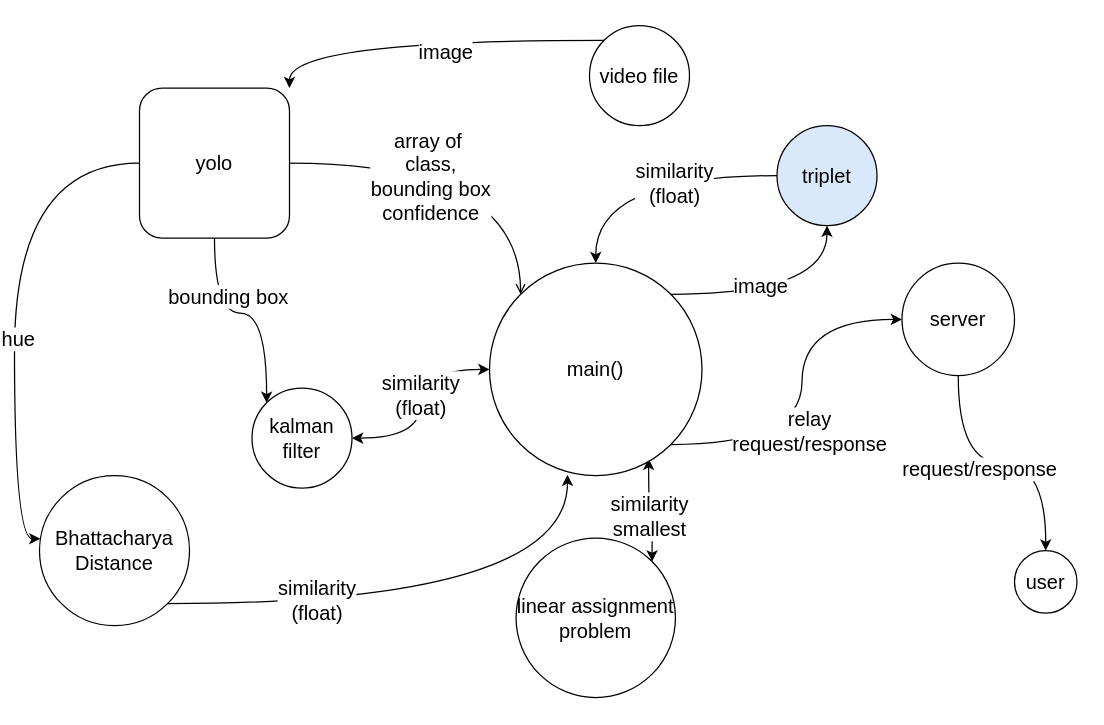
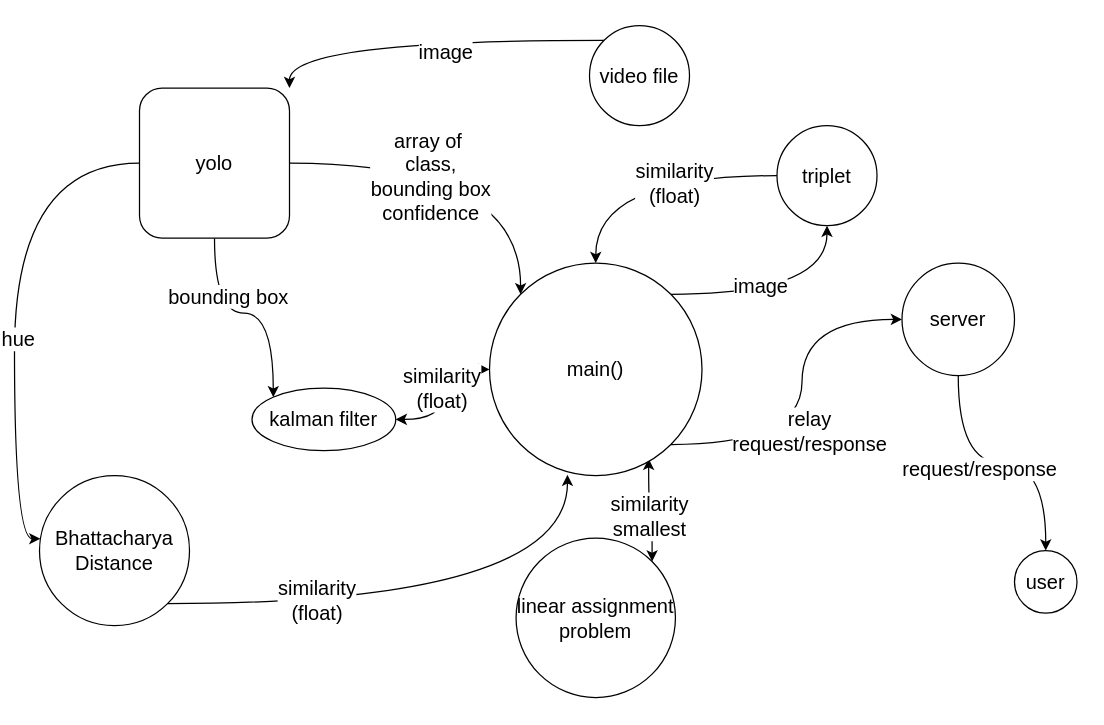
  <mxCell id="0" />
  <mxCell id="1" parent="0" />
- <mxCell id="2" style="edgeStyle=orthogonalEdgeStyle;rounded=0;orthogonalLoop=1;jettySize=auto;html=1;exitX=1;exitY=0.5;exitDx=0;exitDy=0;entryX=0;entryY=0;entryDx=0;entryDy=0;curved=1;spacing=2;fontSize=16;endArrow=open;" parent="1" source="8" target="30" edge="1"><mxGeometry relative="1" as="geometry" /></mxCell>
+ <mxCell id="2" style="edgeStyle=orthogonalEdgeStyle;rounded=0;orthogonalLoop=1;jettySize=auto;html=1;exitX=1;exitY=0.5;exitDx=0;exitDy=0;entryX=0;entryY=0;entryDx=0;entryDy=0;curved=1;spacing=2;fontSize=16;" parent="1" source="8" target="30" edge="1"><mxGeometry relative="1" as="geometry" /></mxCell>
  <mxCell id="3" value="&lt;font style=&quot;font-size: 16px;&quot;&gt;array of&amp;nbsp;&lt;br style=&quot;font-size: 16px;&quot;&gt;class,&lt;br style=&quot;font-size: 16px;&quot;&gt;bounding box&lt;br style=&quot;font-size: 16px;&quot;&gt;confidence&lt;/font&gt;" style="edgeLabel;html=1;align=center;verticalAlign=middle;resizable=0;points=[];spacing=2;fontSize=16;" parent="2" vertex="1" connectable="0"><mxGeometry x="-0.224" y="-10" relative="1" as="geometry"><mxPoint as="offset" /></mxGeometry></mxCell>
  <mxCell id="4" style="edgeStyle=orthogonalEdgeStyle;rounded=0;orthogonalLoop=1;jettySize=auto;html=1;entryX=0.006;entryY=0.421;entryDx=0;entryDy=0;exitX=0;exitY=0.5;exitDx=0;exitDy=0;entryPerimeter=0;curved=1;spacing=2;fontSize=16;" parent="1" source="8" target="33" edge="1"><mxGeometry relative="1" as="geometry" /></mxCell>
  <mxCell id="5" value="&lt;span style=&quot;font-size: 16px;&quot;&gt;hue&lt;/span&gt;" style="edgeLabel;html=1;align=center;verticalAlign=middle;resizable=0;points=[];spacing=2;fontSize=16;" parent="4" vertex="1" connectable="0"><mxGeometry x="0.139" y="2" relative="1" as="geometry"><mxPoint as="offset" /></mxGeometry></mxCell>
  <mxCell id="6" style="edgeStyle=orthogonalEdgeStyle;curved=1;rounded=0;orthogonalLoop=1;jettySize=auto;html=1;exitX=0.5;exitY=1;exitDx=0;exitDy=0;entryX=0;entryY=0;entryDx=0;entryDy=0;spacing=2;fontSize=16;" parent="1" source="8" target="19" edge="1"><mxGeometry relative="1" as="geometry" /></mxCell>
  <mxCell id="7" value="&lt;span style=&quot;font-size: 16px;&quot;&gt;bounding box&lt;br style=&quot;font-size: 16px;&quot;&gt;&lt;/span&gt;" style="edgeLabel;html=1;align=center;verticalAlign=middle;resizable=0;points=[];spacing=2;fontSize=16;" parent="6" vertex="1" connectable="0"><mxGeometry x="-0.475" y="10" relative="1" as="geometry"><mxPoint as="offset" /></mxGeometry></mxCell>
  <mxCell id="8" value="&lt;font style=&quot;font-size: 16px;&quot;&gt;yolo&lt;/font&gt;" style="whiteSpace=wrap;html=1;aspect=fixed;spacing=2;fontSize=16;rounded=1;" parent="1" vertex="1"><mxGeometry x="100" width="120" height="120" as="geometry" y="70" /></mxCell>
  <mxCell id="9" style="edgeStyle=orthogonalEdgeStyle;rounded=0;orthogonalLoop=1;jettySize=auto;html=1;exitX=1;exitY=0;exitDx=0;exitDy=0;entryX=0.749;entryY=0.92;entryDx=0;entryDy=0;entryPerimeter=0;curved=1;startArrow=classic;startFill=1;spacing=2;fontSize=16;" parent="1" source="11" target="30" edge="1"><mxGeometry relative="1" as="geometry" /></mxCell>
  <mxCell id="10" value="&lt;span style=&quot;font-size: 16px;&quot;&gt;similarity&lt;/span&gt;&lt;br style=&quot;font-size: 16px;&quot;&gt;&lt;span style=&quot;font-size: 16px;&quot;&gt;smallest&lt;/span&gt;" style="edgeLabel;html=1;align=center;verticalAlign=middle;resizable=0;points=[];spacing=2;fontSize=16;" parent="9" vertex="1" connectable="0"><mxGeometry x="-0.159" y="3" relative="1" as="geometry"><mxPoint as="offset" /></mxGeometry></mxCell>
  <mxCell id="11" value="&lt;font style=&quot;font-size: 16px;&quot;&gt;linear assignment&lt;br style=&quot;font-size: 16px;&quot;&gt;problem&lt;br style=&quot;font-size: 16px;&quot;&gt;&lt;/font&gt;" style="ellipse;whiteSpace=wrap;html=1;aspect=fixed;spacing=2;fontSize=16;" parent="1" vertex="1"><mxGeometry x="401.25" y="430" width="127.5" height="127.5" as="geometry" /></mxCell>
  <mxCell id="12" style="edgeStyle=orthogonalEdgeStyle;rounded=0;orthogonalLoop=1;jettySize=auto;html=1;exitX=0;exitY=0;exitDx=0;exitDy=0;entryX=1;entryY=0;entryDx=0;entryDy=0;curved=1;spacing=2;fontSize=16;" parent="1" source="15" target="8" edge="1"><mxGeometry relative="1" as="geometry" /></mxCell>
  <mxCell id="13" value="&lt;font style=&quot;font-size: 16px;&quot;&gt;image&lt;/font&gt;" style="edgeLabel;html=1;align=center;verticalAlign=middle;resizable=0;points=[];spacing=2;fontSize=16;" parent="12" vertex="1" connectable="0"><mxGeometry x="-0.123" y="9" relative="1" as="geometry"><mxPoint as="offset" /></mxGeometry></mxCell>
  <mxCell id="14" value="&lt;font style=&quot;font-size: 16px;&quot;&gt;&lt;br style=&quot;font-size: 16px;&quot;&gt;&lt;/font&gt;" style="edgeLabel;html=1;align=center;verticalAlign=middle;resizable=0;points=[];spacing=2;fontSize=16;" parent="12" vertex="1" connectable="0"><mxGeometry x="-0.123" y="9" relative="1" as="geometry"><mxPoint x="443.28" y="-20.71" as="offset" /></mxGeometry></mxCell>
  <mxCell id="15" value="&lt;font style=&quot;font-size: 16px;&quot;&gt;video file&lt;/font&gt;" style="ellipse;whiteSpace=wrap;html=1;aspect=fixed;spacing=2;fontSize=16;" parent="1" vertex="1"><mxGeometry x="460" y="20" width="80" height="80" as="geometry" /></mxCell>
  <mxCell id="16" value="&lt;font style=&quot;font-size: 16px;&quot;&gt;user&lt;/font&gt;" style="ellipse;whiteSpace=wrap;html=1;aspect=fixed;spacing=2;fontSize=16;" parent="1" vertex="1"><mxGeometry x="800" y="440" width="50" height="50" as="geometry" /></mxCell>
  <mxCell id="17" style="edgeStyle=orthogonalEdgeStyle;rounded=0;orthogonalLoop=1;jettySize=auto;html=1;exitX=1;exitY=0.5;exitDx=0;exitDy=0;entryX=0;entryY=0.5;entryDx=0;entryDy=0;curved=1;startArrow=classic;startFill=1;spacing=2;fontSize=16;" parent="1" source="19" target="30" edge="1"><mxGeometry relative="1" as="geometry" /></mxCell>
  <mxCell id="18" value="&lt;span style=&quot;font-size: 16px;&quot;&gt;similarity&lt;/span&gt;&lt;br style=&quot;font-size: 16px;&quot;&gt;&lt;span style=&quot;font-size: 16px;&quot;&gt;(float)&lt;/span&gt;" style="edgeLabel;html=1;align=center;verticalAlign=middle;resizable=0;points=[];spacing=2;fontSize=16;" parent="17" vertex="1" connectable="0"><mxGeometry x="0.09" y="1" relative="1" as="geometry"><mxPoint as="offset" /></mxGeometry></mxCell>
- <mxCell id="19" value="&lt;font style=&quot;font-size: 16px;&quot;&gt;kalman filter&lt;/font&gt;" style="ellipse;whiteSpace=wrap;html=1;aspect=fixed;spacing=2;fontSize=16;" parent="1" vertex="1"><mxGeometry x="190" y="310" width="80" height="80" as="geometry" /></mxCell>
+ <mxCell id="19" value="&lt;font style=&quot;font-size: 16px;&quot;&gt;kalman filter&lt;/font&gt;" style="ellipse;whiteSpace=wrap;html=1;aspect=fixed;spacing=2;fontSize=16;" parent="1" vertex="1"><mxGeometry x="190" y="310" width="115" height="50" as="geometry" /></mxCell>
  <mxCell id="20" style="edgeStyle=orthogonalEdgeStyle;curved=1;rounded=0;orthogonalLoop=1;jettySize=auto;html=1;exitX=0.5;exitY=1;exitDx=0;exitDy=0;startArrow=none;startFill=0;spacing=2;fontSize=16;" parent="1" source="22" target="16" edge="1"><mxGeometry relative="1" as="geometry" /></mxCell>
  <mxCell id="21" value="&lt;span style=&quot;font-size: 16px;&quot;&gt;request/response&lt;/span&gt;" style="edgeLabel;html=1;align=center;verticalAlign=middle;resizable=0;points=[];spacing=2;fontSize=16;" parent="20" vertex="1" connectable="0"><mxGeometry x="-0.184" y="-4" relative="1" as="geometry"><mxPoint as="offset" /></mxGeometry></mxCell>
  <mxCell id="22" value="&lt;font style=&quot;font-size: 16px;&quot;&gt;server&lt;/font&gt;" style="ellipse;whiteSpace=wrap;html=1;aspect=fixed;spacing=2;fontSize=16;" parent="1" vertex="1"><mxGeometry x="710" y="210" width="90" height="90" as="geometry" /></mxCell>
  <mxCell id="23" style="edgeStyle=orthogonalEdgeStyle;rounded=0;orthogonalLoop=1;jettySize=auto;html=1;exitX=0;exitY=0.5;exitDx=0;exitDy=0;entryX=0.5;entryY=0;entryDx=0;entryDy=0;curved=1;spacing=2;fontSize=16;" parent="1" source="25" target="30" edge="1"><mxGeometry relative="1" as="geometry"><mxPoint x="600" y="310" as="targetPoint" /></mxGeometry></mxCell>
  <mxCell id="24" value="&lt;font style=&quot;font-size: 16px;&quot;&gt;similarity&lt;br style=&quot;font-size: 16px;&quot;&gt;(float)&lt;/font&gt;" style="edgeLabel;html=1;align=center;verticalAlign=middle;resizable=0;points=[];spacing=2;fontSize=16;" parent="23" vertex="1" connectable="0"><mxGeometry x="-0.225" y="5" relative="1" as="geometry"><mxPoint as="offset" /></mxGeometry></mxCell>
- <mxCell id="25" value="&lt;font style=&quot;font-size: 16px;&quot;&gt;triplet&lt;/font&gt;" style="ellipse;whiteSpace=wrap;html=1;aspect=fixed;spacing=2;fontSize=16;fillColor=#dae8fc;" parent="1" vertex="1"><mxGeometry x="610" y="100" width="80" height="80" as="geometry" /></mxCell>
+ <mxCell id="25" value="&lt;font style=&quot;font-size: 16px;&quot;&gt;triplet&lt;/font&gt;" style="ellipse;whiteSpace=wrap;html=1;aspect=fixed;spacing=2;fontSize=16;" parent="1" vertex="1"><mxGeometry x="610" y="100" width="80" height="80" as="geometry" /></mxCell>
  <mxCell id="26" style="edgeStyle=orthogonalEdgeStyle;rounded=0;orthogonalLoop=1;jettySize=auto;html=1;exitX=1;exitY=0;exitDx=0;exitDy=0;entryX=0.5;entryY=1;entryDx=0;entryDy=0;curved=1;spacing=2;fontSize=16;" parent="1" source="30" target="25" edge="1"><mxGeometry relative="1" as="geometry" /></mxCell>
  <mxCell id="27" value="&lt;font style=&quot;font-size: 16px;&quot;&gt;image&lt;/font&gt;" style="edgeLabel;html=1;align=center;verticalAlign=middle;resizable=0;points=[];spacing=2;fontSize=16;" parent="26" vertex="1" connectable="0"><mxGeometry x="-0.215" y="7" relative="1" as="geometry"><mxPoint as="offset" /></mxGeometry></mxCell>
  <mxCell id="28" style="edgeStyle=orthogonalEdgeStyle;rounded=0;orthogonalLoop=1;jettySize=auto;html=1;exitX=1;exitY=1;exitDx=0;exitDy=0;entryX=0;entryY=0.5;entryDx=0;entryDy=0;curved=1;spacing=2;fontSize=16;" parent="1" source="30" target="22" edge="1"><mxGeometry relative="1" as="geometry" /></mxCell>
  <mxCell id="29" value="&lt;span style=&quot;font-size: 16px;&quot;&gt;relay &lt;br style=&quot;font-size: 16px;&quot;&gt;request/response&lt;/span&gt;" style="edgeLabel;html=1;align=center;verticalAlign=middle;resizable=0;points=[];spacing=2;fontSize=16;" parent="28" vertex="1" connectable="0"><mxGeometry x="-0.192" y="-5" relative="1" as="geometry"><mxPoint as="offset" /></mxGeometry></mxCell>
  <mxCell id="30" value="&lt;font style=&quot;font-size: 16px;&quot;&gt;main()&lt;/font&gt;" style="ellipse;whiteSpace=wrap;html=1;aspect=fixed;spacing=2;fontSize=16;" parent="1" vertex="1"><mxGeometry x="380" y="210" width="170" height="170" as="geometry" /></mxCell>
  <mxCell id="31" style="edgeStyle=orthogonalEdgeStyle;rounded=0;orthogonalLoop=1;jettySize=auto;html=1;exitX=1;exitY=1;exitDx=0;exitDy=0;entryX=0.367;entryY=0.996;entryDx=0;entryDy=0;curved=1;entryPerimeter=0;spacing=2;fontSize=16;" parent="1" source="33" target="30" edge="1"><mxGeometry relative="1" as="geometry" /></mxCell>
  <mxCell id="32" value="&lt;span style=&quot;font-size: 16px;&quot;&gt;similarity&lt;/span&gt;&lt;br style=&quot;font-size: 16px;&quot;&gt;&lt;span style=&quot;font-size: 16px;&quot;&gt;(float)&lt;/span&gt;" style="edgeLabel;html=1;align=center;verticalAlign=middle;resizable=0;points=[];spacing=2;fontSize=16;" parent="31" vertex="1" connectable="0"><mxGeometry x="-0.436" y="3" relative="1" as="geometry"><mxPoint as="offset" /></mxGeometry></mxCell>
  <mxCell id="33" value="&lt;span style=&quot;font-size: 16px;&quot;&gt;Bhattacharya&lt;br style=&quot;font-size: 16px;&quot;&gt;Distance&lt;br style=&quot;font-size: 16px;&quot;&gt;&lt;/span&gt;" style="ellipse;whiteSpace=wrap;html=1;aspect=fixed;spacing=2;fontSize=16;" parent="1" vertex="1"><mxGeometry x="20" y="380" width="120" height="120" as="geometry" /></mxCell>
